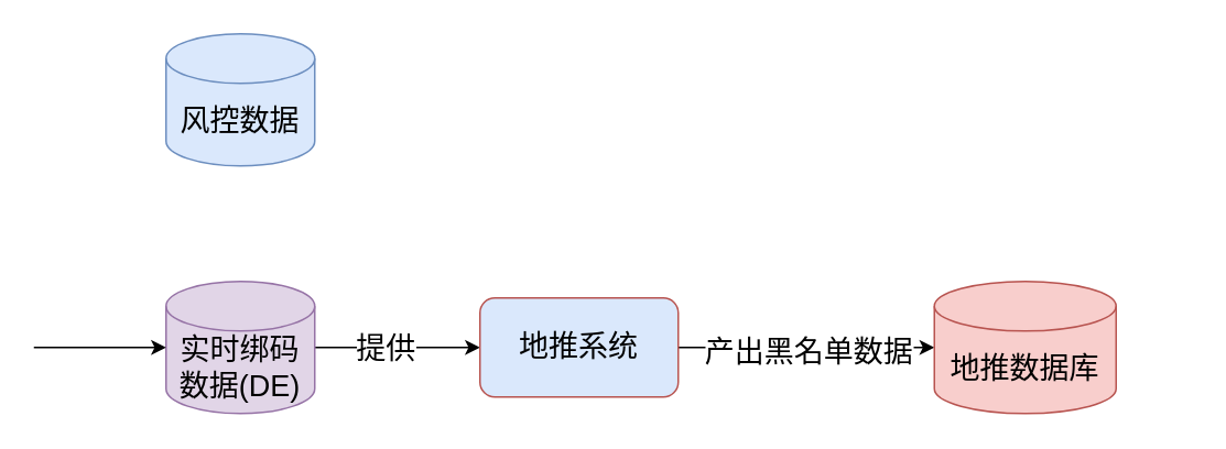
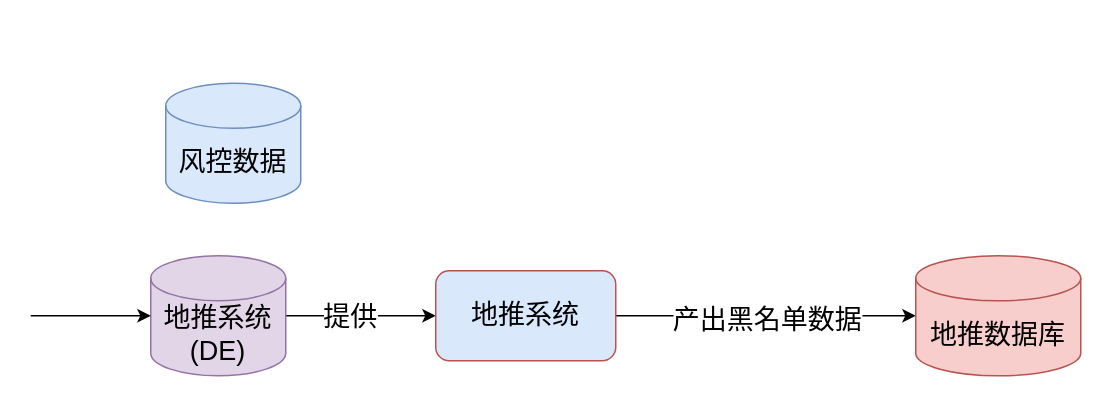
  <mxCell id="0" />
  <mxCell id="1" parent="0" />
  <mxCell id="2" style="edgeStyle=orthogonalEdgeStyle;rounded=0;orthogonalLoop=1;jettySize=auto;html=1;exitX=1;exitY=0.5;exitDx=0;exitDy=0;exitPerimeter=0;" edge="1" parent="1" source="4" target="9"><mxGeometry relative="1" as="geometry" /></mxCell>
  <mxCell id="3" value="&lt;font style=&quot;font-size: 18px&quot;&gt;提供&lt;/font&gt;" style="edgeLabel;html=1;align=center;verticalAlign=middle;resizable=0;points=[];" vertex="1" connectable="0" parent="2"><mxGeometry x="-0.16" relative="1" as="geometry"><mxPoint as="offset" /></mxGeometry></mxCell>
- <mxCell id="4" value="&lt;font style=&quot;font-size: 18px&quot;&gt;实时绑码数据(DE)&lt;/font&gt;" style="shape=cylinder3;whiteSpace=wrap;html=1;boundedLbl=1;backgroundOutline=1;size=15;fillColor=#e1d5e7;strokeColor=#9673a6;" vertex="1" parent="1"><mxGeometry x="100" y="170" width="90" height="80" as="geometry" /></mxCell>
- <mxCell id="5" value="&lt;font style=&quot;font-size: 18px&quot;&gt;风控数据&lt;/font&gt;" style="shape=cylinder3;whiteSpace=wrap;html=1;boundedLbl=1;backgroundOutline=1;size=15;fillColor=#dae8fc;strokeColor=#6c8ebf;" vertex="1" parent="1"><mxGeometry x="100" y="20" width="90" height="80" as="geometry" /></mxCell>
+ <mxCell id="4" value="&lt;font style=&quot;font-size: 18px&quot;&gt;地推系统(DE)&lt;/font&gt;" style="shape=cylinder3;whiteSpace=wrap;html=1;boundedLbl=1;backgroundOutline=1;size=15;fillColor=#e1d5e7;strokeColor=#9673a6;" vertex="1" parent="1"><mxGeometry x="100" y="170" width="90" height="80" as="geometry" /></mxCell>
+ <mxCell id="5" value="&lt;font style=&quot;font-size: 18px&quot;&gt;风控数据&lt;/font&gt;" style="shape=cylinder3;whiteSpace=wrap;html=1;boundedLbl=1;backgroundOutline=1;size=15;fillColor=#dae8fc;strokeColor=#6c8ebf;" vertex="1" parent="1"><mxGeometry x="110" y="55" width="90" height="80" as="geometry" /></mxCell>
  <mxCell id="6" value="" style="endArrow=classic;html=1;entryX=0;entryY=0.5;entryDx=0;entryDy=0;entryPerimeter=0;" edge="1" parent="1" target="4"><mxGeometry width="50" height="50" relative="1" as="geometry"><mxPoint x="20" y="210" as="sourcePoint" /><mxPoint x="60" y="200" as="targetPoint" /></mxGeometry></mxCell>
  <mxCell id="7" style="edgeStyle=orthogonalEdgeStyle;rounded=0;orthogonalLoop=1;jettySize=auto;html=1;exitX=1;exitY=0.5;exitDx=0;exitDy=0;" edge="1" parent="1" source="9" target="10"><mxGeometry relative="1" as="geometry" /></mxCell>
  <mxCell id="8" value="产出黑名单数据" style="edgeLabel;html=1;align=center;verticalAlign=middle;resizable=0;points=[];fontSize=18;" vertex="1" connectable="0" parent="7"><mxGeometry y="-2" relative="1" as="geometry"><mxPoint as="offset" /></mxGeometry></mxCell>
  <mxCell id="9" value="&lt;font style=&quot;font-size: 18px&quot;&gt;地推系统&lt;/font&gt;" style="rounded=1;whiteSpace=wrap;html=1;fillColor=#dae8fc;strokeColor=#b85450;" vertex="1" parent="1"><mxGeometry x="290" y="180" width="120" height="60" as="geometry" /></mxCell>
- <mxCell id="10" value="&lt;font style=&quot;font-size: 18px&quot;&gt;地推数据库&lt;/font&gt;" style="shape=cylinder3;whiteSpace=wrap;html=1;boundedLbl=1;backgroundOutline=1;size=15;fillColor=#f8cecc;strokeColor=#b85450;" vertex="1" parent="1"><mxGeometry x="565" y="170" width="110" height="80" as="geometry" /></mxCell>
+ <mxCell id="10" value="&lt;font style=&quot;font-size: 18px&quot;&gt;地推数据库&lt;/font&gt;" style="shape=cylinder3;whiteSpace=wrap;html=1;boundedLbl=1;backgroundOutline=1;size=15;fillColor=#f8cecc;strokeColor=#b85450;" vertex="1" parent="1"><mxGeometry x="610" y="170" width="110" height="80" as="geometry" /></mxCell>
